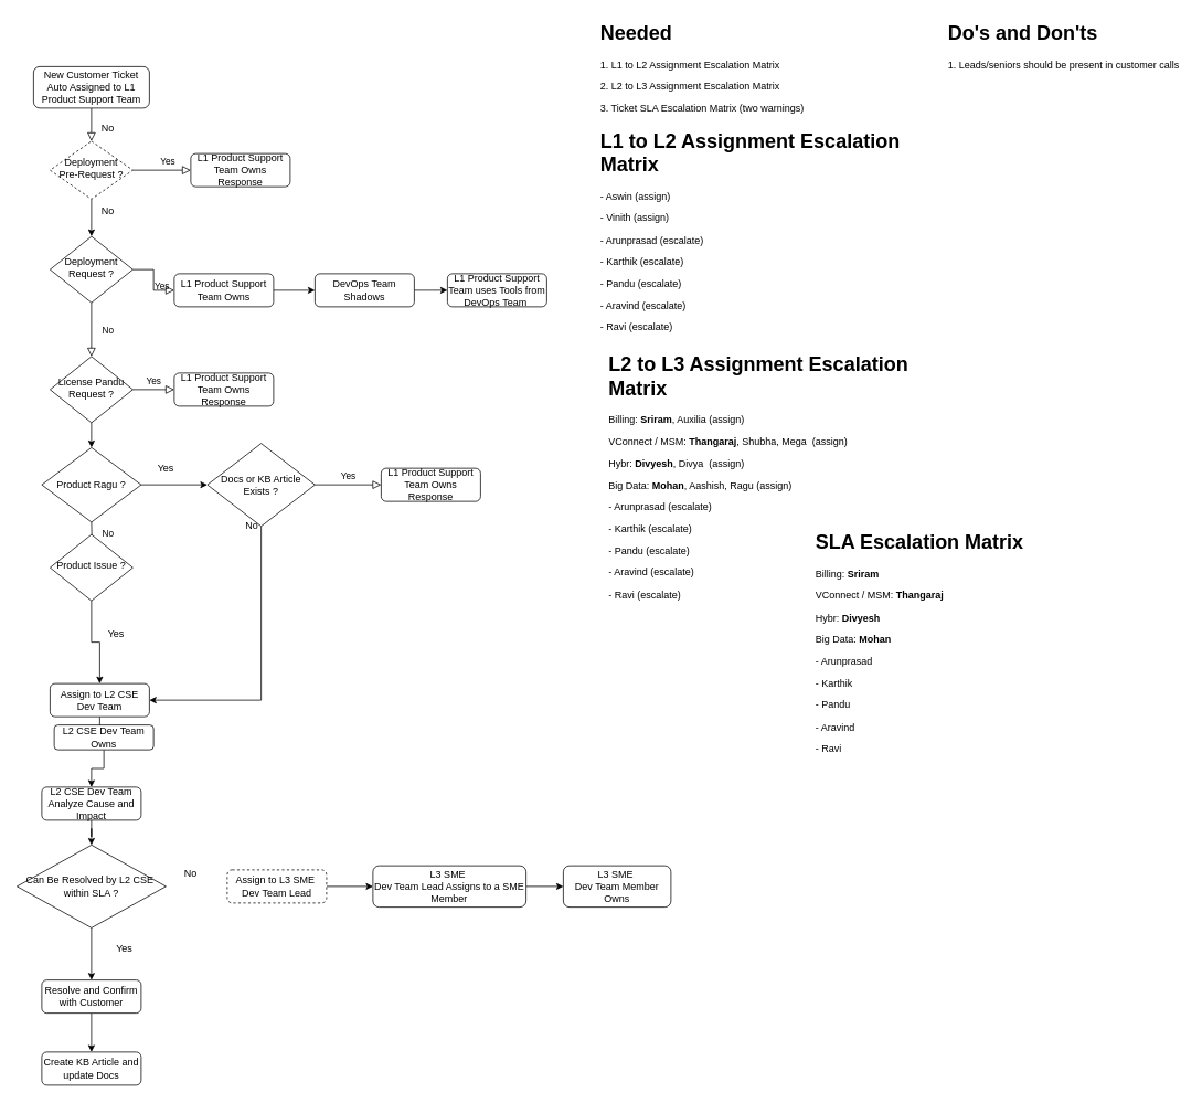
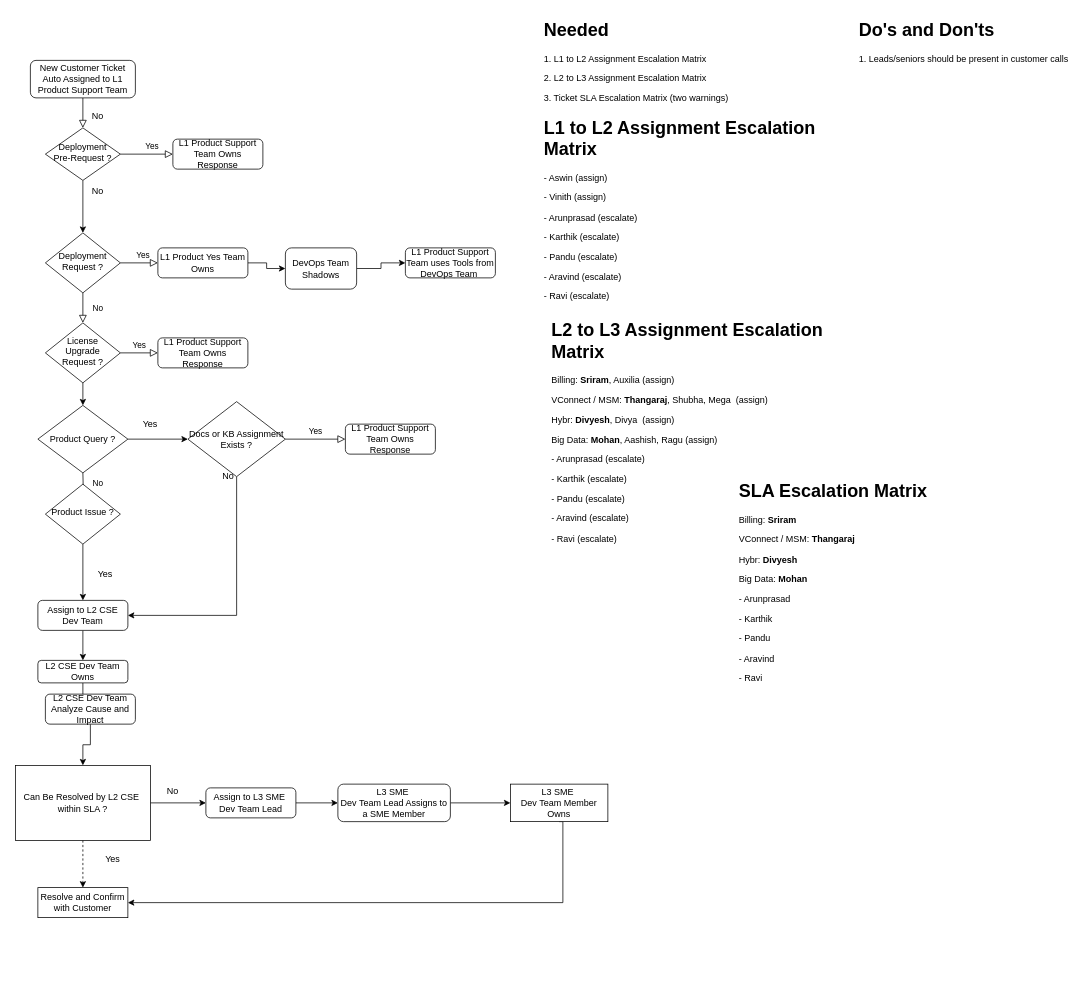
  <mxCell id="0" />
  <mxCell id="1" parent="0" />
  <mxCell id="2" value="" style="rounded=0;html=1;jettySize=auto;orthogonalLoop=1;fontSize=11;endArrow=block;endFill=0;endSize=8;strokeWidth=1;shadow=0;labelBackgroundColor=none;edgeStyle=orthogonalEdgeStyle;entryX=0.5;entryY=0;entryDx=0;entryDy=0;" parent="1" source="3" target="16" edge="1"><mxGeometry relative="1" as="geometry" /></mxCell>
  <mxCell id="3" value="New Customer Ticket Auto Assigned to L1 Product Support Team" style="rounded=1;whiteSpace=wrap;html=1;fontSize=12;glass=0;strokeWidth=1;shadow=0;" parent="1" vertex="1"><mxGeometry x="40" y="80" width="140" height="50" as="geometry" /></mxCell>
  <mxCell id="4" value="No" style="rounded=0;html=1;jettySize=auto;orthogonalLoop=1;fontSize=11;endArrow=block;endFill=0;endSize=8;strokeWidth=1;shadow=0;labelBackgroundColor=none;edgeStyle=orthogonalEdgeStyle;" parent="1" source="6" target="10" edge="1"><mxGeometry y="20" relative="1" as="geometry"><mxPoint as="offset" /></mxGeometry></mxCell>
  <mxCell id="5" value="Yes" style="edgeStyle=orthogonalEdgeStyle;rounded=0;html=1;jettySize=auto;orthogonalLoop=1;fontSize=11;endArrow=block;endFill=0;endSize=8;strokeWidth=1;shadow=0;labelBackgroundColor=none;" parent="1" source="6" target="8" edge="1"><mxGeometry x="0.2" y="10" relative="1" as="geometry"><mxPoint as="offset" /></mxGeometry></mxCell>
- <mxCell id="6" value="Deployment Request ?" style="rhombus;whiteSpace=wrap;html=1;shadow=0;fontFamily=Helvetica;fontSize=12;align=center;strokeWidth=1;spacing=6;spacingTop=-4;" parent="1" vertex="1"><mxGeometry x="60" y="285" width="100" height="80" as="geometry" /></mxCell>
+ <mxCell id="6" value="Deployment Request ?" style="rhombus;whiteSpace=wrap;html=1;shadow=0;fontFamily=Helvetica;fontSize=12;align=center;strokeWidth=1;spacing=6;spacingTop=-4;" parent="1" vertex="1"><mxGeometry x="60" y="310" width="100" height="80" as="geometry" /></mxCell>
  <mxCell id="7" style="edgeStyle=orthogonalEdgeStyle;rounded=0;orthogonalLoop=1;jettySize=auto;html=1;entryX=0;entryY=0.5;entryDx=0;entryDy=0;" edge="1" parent="1" source="8" target="34"><mxGeometry relative="1" as="geometry" /></mxCell>
- <mxCell id="8" value="L1 Product Support Team Owns" style="rounded=1;whiteSpace=wrap;html=1;fontSize=12;glass=0;strokeWidth=1;shadow=0;" parent="1" vertex="1"><mxGeometry x="210" y="330" width="120" height="40" as="geometry" /></mxCell>
+ <mxCell id="8" value="L1 Product Yes Team Owns" style="rounded=1;whiteSpace=wrap;html=1;fontSize=12;glass=0;strokeWidth=1;shadow=0;" parent="1" vertex="1"><mxGeometry x="210" y="330" width="120" height="40" as="geometry" /></mxCell>
  <mxCell id="9" value="Yes" style="edgeStyle=orthogonalEdgeStyle;rounded=0;html=1;jettySize=auto;orthogonalLoop=1;fontSize=11;endArrow=block;endFill=0;endSize=8;strokeWidth=1;shadow=0;labelBackgroundColor=none;" parent="1" source="10" target="11" edge="1"><mxGeometry y="10" relative="1" as="geometry"><mxPoint as="offset" /></mxGeometry></mxCell>
- <mxCell id="10" value="License Pandu Request ?" style="rhombus;whiteSpace=wrap;html=1;shadow=0;fontFamily=Helvetica;fontSize=12;align=center;strokeWidth=1;spacing=6;spacingTop=-4;" parent="1" vertex="1"><mxGeometry x="60" y="430" width="100" height="80" as="geometry" /></mxCell>
+ <mxCell id="10" value="License Upgrade Request ?" style="rhombus;whiteSpace=wrap;html=1;shadow=0;fontFamily=Helvetica;fontSize=12;align=center;strokeWidth=1;spacing=6;spacingTop=-4;" parent="1" vertex="1"><mxGeometry x="60" y="430" width="100" height="80" as="geometry" /></mxCell>
  <mxCell id="11" value="L1 Product Support Team Owns Response" style="rounded=1;whiteSpace=wrap;html=1;fontSize=12;glass=0;strokeWidth=1;shadow=0;" parent="1" vertex="1"><mxGeometry x="210" y="450" width="120" height="40" as="geometry" /></mxCell>
  <mxCell id="12" style="edgeStyle=orthogonalEdgeStyle;rounded=0;orthogonalLoop=1;jettySize=auto;html=1;" edge="1" parent="1" source="13" target="20"><mxGeometry relative="1" as="geometry" /></mxCell>
- <mxCell id="13" value="Product Ragu ?" style="rhombus;whiteSpace=wrap;html=1;" vertex="1" parent="1"><mxGeometry x="50" y="540" width="120" height="90" as="geometry" /></mxCell>
+ <mxCell id="13" value="Product Query ?" style="rhombus;whiteSpace=wrap;html=1;" vertex="1" parent="1"><mxGeometry x="50" y="540" width="120" height="90" as="geometry" /></mxCell>
  <mxCell id="14" value="" style="endArrow=classic;html=1;rounded=0;entryX=0.5;entryY=0;entryDx=0;entryDy=0;" edge="1" parent="1" target="13"><mxGeometry width="50" height="50" relative="1" as="geometry"><mxPoint x="110" y="510" as="sourcePoint" /><mxPoint x="160" y="460" as="targetPoint" /></mxGeometry></mxCell>
  <mxCell id="15" style="edgeStyle=orthogonalEdgeStyle;rounded=0;orthogonalLoop=1;jettySize=auto;html=1;entryX=0.5;entryY=0;entryDx=0;entryDy=0;" edge="1" parent="1" source="16" target="6"><mxGeometry relative="1" as="geometry" /></mxCell>
- <mxCell id="16" value="Deployment Pre-Request ?" style="rhombus;whiteSpace=wrap;html=1;shadow=0;fontFamily=Helvetica;fontSize=12;align=center;strokeWidth=1;spacing=6;spacingTop=-4;dashed=1;" vertex="1" parent="1"><mxGeometry x="60" y="170" width="100" height="70" as="geometry" /></mxCell>
+ <mxCell id="16" value="Deployment Pre-Request ?" style="rhombus;whiteSpace=wrap;html=1;shadow=0;fontFamily=Helvetica;fontSize=12;align=center;strokeWidth=1;spacing=6;spacingTop=-4;" vertex="1" parent="1"><mxGeometry x="60" y="170" width="100" height="70" as="geometry" /></mxCell>
  <mxCell id="17" value="Yes" style="edgeStyle=orthogonalEdgeStyle;rounded=0;html=1;jettySize=auto;orthogonalLoop=1;fontSize=11;endArrow=block;endFill=0;endSize=8;strokeWidth=1;shadow=0;labelBackgroundColor=none;exitX=1;exitY=0.5;exitDx=0;exitDy=0;" edge="1" parent="1" target="18" source="16"><mxGeometry x="0.2" y="10" relative="1" as="geometry"><mxPoint as="offset" /><mxPoint x="170" y="210" as="sourcePoint" /></mxGeometry></mxCell>
  <mxCell id="18" value="L1 Product Support Team Owns Response" style="rounded=1;whiteSpace=wrap;html=1;fontSize=12;glass=0;strokeWidth=1;shadow=0;" vertex="1" parent="1"><mxGeometry x="230" y="185" width="120" height="40" as="geometry" /></mxCell>
  <mxCell id="19" style="edgeStyle=orthogonalEdgeStyle;rounded=0;orthogonalLoop=1;jettySize=auto;html=1;entryX=1;entryY=0.5;entryDx=0;entryDy=0;exitX=0.5;exitY=1;exitDx=0;exitDy=0;" edge="1" parent="1" source="20" target="24"><mxGeometry relative="1" as="geometry" /></mxCell>
- <mxCell id="20" value="Docs or KB Article Exists ?" style="rhombus;whiteSpace=wrap;html=1;" vertex="1" parent="1"><mxGeometry x="250" y="535" width="130" height="100" as="geometry" /></mxCell>
+ <mxCell id="20" value="Docs or KB Assignment Exists ?" style="rhombus;whiteSpace=wrap;html=1;" vertex="1" parent="1"><mxGeometry x="250" y="535" width="130" height="100" as="geometry" /></mxCell>
  <mxCell id="21" value="Yes" style="edgeStyle=orthogonalEdgeStyle;rounded=0;html=1;jettySize=auto;orthogonalLoop=1;fontSize=11;endArrow=block;endFill=0;endSize=8;strokeWidth=1;shadow=0;labelBackgroundColor=none;exitX=1;exitY=0.5;exitDx=0;exitDy=0;" edge="1" parent="1" target="22" source="20"><mxGeometry y="10" relative="1" as="geometry"><mxPoint as="offset" /><mxPoint x="160" y="730" as="sourcePoint" /></mxGeometry></mxCell>
  <mxCell id="22" value="L1 Product Support Team Owns Response" style="rounded=1;whiteSpace=wrap;html=1;fontSize=12;glass=0;strokeWidth=1;shadow=0;" vertex="1" parent="1"><mxGeometry x="460" y="565" width="120" height="40" as="geometry" /></mxCell>
  <mxCell id="23" style="edgeStyle=orthogonalEdgeStyle;rounded=0;orthogonalLoop=1;jettySize=auto;html=1;entryX=0.5;entryY=0;entryDx=0;entryDy=0;" edge="1" parent="1" source="24" target="36"><mxGeometry relative="1" as="geometry" /></mxCell>
- <mxCell id="24" value="Assign to L2 CSE Dev Team" style="rounded=1;whiteSpace=wrap;html=1;fontSize=12;glass=0;strokeWidth=1;shadow=0;" vertex="1" parent="1"><mxGeometry x="60" y="825" width="120" height="40" as="geometry" /></mxCell>
+ <mxCell id="24" value="Assign to L2 CSE Dev Team" style="rounded=1;whiteSpace=wrap;html=1;fontSize=12;glass=0;strokeWidth=1;shadow=0;" vertex="1" parent="1"><mxGeometry x="50" y="800" width="120" height="40" as="geometry" /></mxCell>
  <mxCell id="25" value="Yes" style="text;html=1;strokeColor=none;fillColor=none;align=center;verticalAlign=middle;whiteSpace=wrap;rounded=0;" vertex="1" parent="1"><mxGeometry x="170" y="550" width="60" height="30" as="geometry" /></mxCell>
  <mxCell id="26" value="No" style="rounded=0;html=1;jettySize=auto;orthogonalLoop=1;fontSize=11;endArrow=block;endFill=0;endSize=8;strokeWidth=1;shadow=0;labelBackgroundColor=none;edgeStyle=orthogonalEdgeStyle;" edge="1" parent="1" target="28"><mxGeometry y="20" relative="1" as="geometry"><mxPoint as="offset" /><mxPoint x="110" y="630" as="sourcePoint" /></mxGeometry></mxCell>
  <mxCell id="27" style="edgeStyle=orthogonalEdgeStyle;rounded=0;orthogonalLoop=1;jettySize=auto;html=1;entryX=0.5;entryY=0;entryDx=0;entryDy=0;" edge="1" parent="1" source="28" target="24"><mxGeometry relative="1" as="geometry" /></mxCell>
  <mxCell id="28" value="Product Issue ?" style="rhombus;whiteSpace=wrap;html=1;shadow=0;fontFamily=Helvetica;fontSize=12;align=center;strokeWidth=1;spacing=6;spacingTop=-4;" vertex="1" parent="1"><mxGeometry x="60" y="645" width="100" height="80" as="geometry" /></mxCell>
  <mxCell id="29" value="No" style="text;html=1;strokeColor=none;fillColor=none;align=center;verticalAlign=middle;whiteSpace=wrap;rounded=0;" vertex="1" parent="1"><mxGeometry x="274" y="620" width="60" height="30" as="geometry" /></mxCell>
  <mxCell id="30" value="Yes" style="text;html=1;strokeColor=none;fillColor=none;align=center;verticalAlign=middle;whiteSpace=wrap;rounded=0;" vertex="1" parent="1"><mxGeometry x="110" y="750" width="60" height="30" as="geometry" /></mxCell>
  <mxCell id="31" value="No" style="text;html=1;strokeColor=none;fillColor=none;align=center;verticalAlign=middle;whiteSpace=wrap;rounded=0;" vertex="1" parent="1"><mxGeometry x="100" y="140" width="60" height="30" as="geometry" /></mxCell>
  <mxCell id="32" value="No" style="text;html=1;strokeColor=none;fillColor=none;align=center;verticalAlign=middle;whiteSpace=wrap;rounded=0;" vertex="1" parent="1"><mxGeometry x="100" y="240" width="60" height="30" as="geometry" /></mxCell>
  <mxCell id="33" style="edgeStyle=orthogonalEdgeStyle;rounded=0;orthogonalLoop=1;jettySize=auto;html=1;" edge="1" parent="1" source="34" target="54"><mxGeometry relative="1" as="geometry" /></mxCell>
- <mxCell id="34" value="DevOps Team Shadows" style="rounded=1;whiteSpace=wrap;html=1;fontSize=12;glass=0;strokeWidth=1;shadow=0;" vertex="1" parent="1"><mxGeometry x="380" y="330" width="120" height="40" as="geometry" /></mxCell>
+ <mxCell id="34" value="DevOps Team Shadows" style="rounded=1;whiteSpace=wrap;html=1;fontSize=12;glass=0;strokeWidth=1;shadow=0;" vertex="1" parent="1"><mxGeometry x="380" y="330" width="95" height="55" as="geometry" /></mxCell>
  <mxCell id="35" style="edgeStyle=orthogonalEdgeStyle;rounded=0;orthogonalLoop=1;jettySize=auto;html=1;entryX=0.5;entryY=0;entryDx=0;entryDy=0;" edge="1" parent="1" source="36" target="38"><mxGeometry relative="1" as="geometry" /></mxCell>
- <mxCell id="36" value="L2 CSE Dev Team Owns" style="rounded=1;whiteSpace=wrap;html=1;fontSize=12;glass=0;strokeWidth=1;shadow=0;" vertex="1" parent="1"><mxGeometry x="65" y="875" width="120" height="30" as="geometry" /></mxCell>
+ <mxCell id="36" value="L2 CSE Dev Team Owns" style="rounded=1;whiteSpace=wrap;html=1;fontSize=12;glass=0;strokeWidth=1;shadow=0;" vertex="1" parent="1"><mxGeometry x="50" y="880" width="120" height="30" as="geometry" /></mxCell>
  <mxCell id="37" style="edgeStyle=orthogonalEdgeStyle;rounded=0;orthogonalLoop=1;jettySize=auto;html=1;entryX=0.5;entryY=0;entryDx=0;entryDy=0;" edge="1" parent="1" source="38" target="41"><mxGeometry relative="1" as="geometry" /></mxCell>
- <mxCell id="38" value="L2 CSE Dev Team Analyze Cause and Impact" style="rounded=1;whiteSpace=wrap;html=1;fontSize=12;glass=0;strokeWidth=1;shadow=0;" vertex="1" parent="1"><mxGeometry x="50" y="950" width="120" height="40" as="geometry" /></mxCell>
- <mxCell id="39" style="edgeStyle=orthogonalEdgeStyle;rounded=0;orthogonalLoop=1;jettySize=auto;html=1;entryX=0.5;entryY=0;entryDx=0;entryDy=0;" edge="1" parent="1" source="41" target="43"><mxGeometry relative="1" as="geometry" /></mxCell>
- <mxCell id="41" value="Can Be Resolved by L2 CSE&amp;nbsp; within SLA ?" style="rhombus;whiteSpace=wrap;html=1;" vertex="1" parent="1"><mxGeometry x="20" y="1020" width="180" height="100" as="geometry" /></mxCell>
- <mxCell id="42" style="edgeStyle=orthogonalEdgeStyle;rounded=0;orthogonalLoop=1;jettySize=auto;html=1;entryX=0.5;entryY=0;entryDx=0;entryDy=0;" edge="1" parent="1" source="43" target="55"><mxGeometry relative="1" as="geometry" /></mxCell>
- <mxCell id="43" value="Resolve and Confirm with Customer" style="rounded=1;whiteSpace=wrap;html=1;fontSize=12;glass=0;strokeWidth=1;shadow=0;" vertex="1" parent="1"><mxGeometry x="50" y="1183" width="120" height="40" as="geometry" /></mxCell>
+ <mxCell id="38" value="L2 CSE Dev Team Analyze Cause and Impact" style="rounded=1;whiteSpace=wrap;html=1;fontSize=12;glass=0;strokeWidth=1;shadow=0;" vertex="1" parent="1"><mxGeometry x="60" y="925" width="120" height="40" as="geometry" /></mxCell>
+ <mxCell id="39" style="edgeStyle=orthogonalEdgeStyle;rounded=0;orthogonalLoop=1;jettySize=auto;html=1;entryX=0.5;entryY=0;entryDx=0;entryDy=0;dashed=1;" edge="1" parent="1" source="41" target="43"><mxGeometry relative="1" as="geometry" /></mxCell>
+ <mxCell id="40" style="edgeStyle=orthogonalEdgeStyle;rounded=0;orthogonalLoop=1;jettySize=auto;html=1;entryX=0;entryY=0.5;entryDx=0;entryDy=0;" edge="1" parent="1" source="41" target="47"><mxGeometry relative="1" as="geometry" /></mxCell>
+ <mxCell id="41" value="Can Be Resolved by L2 CSE&amp;nbsp; within SLA ?" style="whiteSpace=wrap;html=1;rounded=0;" vertex="1" parent="1"><mxGeometry x="20" y="1020" width="180" height="100" as="geometry" /></mxCell>
+ <mxCell id="43" value="Resolve and Confirm with Customer" style="whiteSpace=wrap;html=1;fontSize=12;glass=0;strokeWidth=1;shadow=0;rounded=0;" vertex="1" parent="1"><mxGeometry x="50" y="1183" width="120" height="40" as="geometry" /></mxCell>
  <mxCell id="44" value="Yes" style="text;html=1;strokeColor=none;fillColor=none;align=center;verticalAlign=middle;whiteSpace=wrap;rounded=0;" vertex="1" parent="1"><mxGeometry x="120" y="1130" width="60" height="30" as="geometry" /></mxCell>
  <mxCell id="45" value="No" style="text;html=1;strokeColor=none;fillColor=none;align=center;verticalAlign=middle;whiteSpace=wrap;rounded=0;" vertex="1" parent="1"><mxGeometry x="200" y="1040" width="60" height="30" as="geometry" /></mxCell>
  <mxCell id="46" style="edgeStyle=orthogonalEdgeStyle;rounded=0;orthogonalLoop=1;jettySize=auto;html=1;" edge="1" parent="1" source="47" target="49"><mxGeometry relative="1" as="geometry" /></mxCell>
- <mxCell id="47" value="Assign to L3 SME&amp;nbsp;&lt;br&gt;Dev Team Lead" style="rounded=1;whiteSpace=wrap;html=1;fontSize=12;glass=0;strokeWidth=1;shadow=0;dashed=1;" vertex="1" parent="1"><mxGeometry x="274" y="1050" width="120" height="40" as="geometry" /></mxCell>
+ <mxCell id="47" value="Assign to L3 SME&amp;nbsp;&lt;br&gt;Dev Team Lead" style="rounded=1;whiteSpace=wrap;html=1;fontSize=12;glass=0;strokeWidth=1;shadow=0;" vertex="1" parent="1"><mxGeometry x="274" y="1050" width="120" height="40" as="geometry" /></mxCell>
  <mxCell id="48" style="edgeStyle=orthogonalEdgeStyle;rounded=0;orthogonalLoop=1;jettySize=auto;html=1;entryX=0;entryY=0.5;entryDx=0;entryDy=0;" edge="1" parent="1" source="49" target="51"><mxGeometry relative="1" as="geometry" /></mxCell>
- <mxCell id="49" value="L3 SME&amp;nbsp;&lt;br&gt;Dev Team Lead Assigns to a SME Member" style="rounded=1;whiteSpace=wrap;html=1;fontSize=12;glass=0;strokeWidth=1;shadow=0;" vertex="1" parent="1"><mxGeometry x="450" y="1045" width="185" height="50" as="geometry" /></mxCell>
- <mxCell id="51" value="L3 SME&amp;nbsp;&lt;br&gt;Dev Team Member Owns" style="rounded=1;whiteSpace=wrap;html=1;fontSize=12;glass=0;strokeWidth=1;shadow=0;" vertex="1" parent="1"><mxGeometry x="680" y="1045" width="130" height="50" as="geometry" /></mxCell>
+ <mxCell id="49" value="L3 SME&amp;nbsp;&lt;br&gt;Dev Team Lead Assigns to a SME Member" style="rounded=1;whiteSpace=wrap;html=1;fontSize=12;glass=0;strokeWidth=1;shadow=0;" vertex="1" parent="1"><mxGeometry x="450" y="1045" width="150" height="50" as="geometry" /></mxCell>
+ <mxCell id="50" style="edgeStyle=orthogonalEdgeStyle;rounded=0;orthogonalLoop=1;jettySize=auto;html=1;entryX=1;entryY=0.5;entryDx=0;entryDy=0;exitX=0.5;exitY=1;exitDx=0;exitDy=0;" edge="1" parent="1" source="51" target="43"><mxGeometry relative="1" as="geometry"><Array as="points"><mxPoint x="750" y="1095" /><mxPoint x="750" y="1203" /></Array></mxGeometry></mxCell>
+ <mxCell id="51" value="L3 SME&amp;nbsp;&lt;br&gt;Dev Team Member Owns" style="whiteSpace=wrap;html=1;fontSize=12;glass=0;strokeWidth=1;shadow=0;rounded=0;" vertex="1" parent="1"><mxGeometry x="680" y="1045" width="130" height="50" as="geometry" /></mxCell>
  <mxCell id="52" value="&lt;h1&gt;Needed&lt;/h1&gt;&lt;p&gt;1. L1 to L2 Assignment Escalation Matrix&lt;/p&gt;&lt;p&gt;2. L2 to L3 Assignment Escalation Matrix&lt;/p&gt;&lt;p&gt;3. Ticket SLA Escalation Matrix (two warnings)&lt;/p&gt;" style="text;html=1;strokeColor=none;fillColor=none;spacing=5;spacingTop=-20;whiteSpace=wrap;overflow=hidden;rounded=0;" vertex="1" parent="1"><mxGeometry x="720" y="20" width="290" height="160" as="geometry" /></mxCell>
  <mxCell id="53" value="&lt;h1&gt;Do's and Don'ts&lt;/h1&gt;&lt;p&gt;1. Leads/seniors should be present in customer calls&lt;/p&gt;" style="text;html=1;strokeColor=none;fillColor=none;spacing=5;spacingTop=-20;whiteSpace=wrap;overflow=hidden;rounded=0;" vertex="1" parent="1"><mxGeometry x="1140" y="20" width="290" height="100" as="geometry" /></mxCell>
  <mxCell id="54" value="L1 Product Support Team uses Tools from DevOps Team&amp;nbsp;" style="rounded=1;whiteSpace=wrap;html=1;fontSize=12;glass=0;strokeWidth=1;shadow=0;" vertex="1" parent="1"><mxGeometry x="540" y="330" width="120" height="40" as="geometry" /></mxCell>
- <mxCell id="55" value="Create KB Article and update Docs" style="rounded=1;whiteSpace=wrap;html=1;fontSize=12;glass=0;strokeWidth=1;shadow=0;" vertex="1" parent="1"><mxGeometry x="50" y="1270" width="120" height="40" as="geometry" /></mxCell>
  <mxCell id="56" value="&lt;h1&gt;L1 to L2 Assignment Escalation Matrix&lt;/h1&gt;&lt;p&gt;- Aswin (assign)&lt;/p&gt;&lt;p&gt;- Vinith (assign)&lt;/p&gt;&lt;p&gt;- Arunprasad (escalate)&lt;/p&gt;&lt;p&gt;- Karthik (escalate)&lt;/p&gt;&lt;p&gt;- Pandu (escalate)&lt;/p&gt;&lt;p&gt;- Aravind (escalate)&lt;/p&gt;&lt;p&gt;- Ravi (escalate)&lt;/p&gt;&lt;p&gt;&lt;br&gt;&lt;/p&gt;&lt;p&gt;&lt;br&gt;&lt;/p&gt;" style="text;html=1;strokeColor=none;fillColor=none;spacing=5;spacingTop=-20;whiteSpace=wrap;overflow=hidden;rounded=0;" vertex="1" parent="1"><mxGeometry x="720" y="150" width="390" height="270" as="geometry" /></mxCell>
  <mxCell id="57" value="&lt;h1&gt;L2 to L3 Assignment Escalation Matrix&lt;/h1&gt;&lt;p&gt;Billing: &lt;b&gt;Sriram&lt;/b&gt;, Auxilia (assign)&lt;/p&gt;&lt;p&gt;VConnect / MSM: &lt;b&gt;Thangaraj&lt;/b&gt;, Shubha, Mega&amp;nbsp; (assign)&lt;/p&gt;&lt;p&gt;Hybr: &lt;b&gt;Divyesh&lt;/b&gt;, Divya&amp;nbsp; (assign)&lt;/p&gt;&lt;p&gt;Big Data: &lt;b&gt;Mohan&lt;/b&gt;, Aashish, Ragu (assign)&lt;/p&gt;&lt;p&gt;- Arunprasad (escalate)&lt;/p&gt;&lt;p&gt;- Karthik (escalate)&lt;/p&gt;&lt;p&gt;- Pandu (escalate)&lt;/p&gt;&lt;p&gt;- Aravind (escalate)&lt;/p&gt;&lt;p&gt;- Ravi (escalate)&lt;/p&gt;&lt;p&gt;&lt;br&gt;&lt;/p&gt;&lt;p&gt;&lt;br&gt;&lt;/p&gt;" style="text;html=1;strokeColor=none;fillColor=none;spacing=5;spacingTop=-20;whiteSpace=wrap;overflow=hidden;rounded=0;" vertex="1" parent="1"><mxGeometry x="730" y="420" width="390" height="320" as="geometry" /></mxCell>
  <mxCell id="58" value="&lt;h1&gt;SLA Escalation Matrix&lt;/h1&gt;&lt;p&gt;Billing: &lt;b&gt;Sriram&lt;/b&gt;&lt;/p&gt;&lt;p&gt;VConnect / MSM: &lt;b&gt;Thangaraj&lt;/b&gt;&lt;/p&gt;&lt;p&gt;Hybr: &lt;b&gt;Divyesh&lt;/b&gt;&lt;/p&gt;&lt;p&gt;Big Data: &lt;b&gt;Mohan&lt;/b&gt;&lt;/p&gt;&lt;p&gt;- Arunprasad&lt;/p&gt;&lt;p&gt;- Karthik&lt;/p&gt;&lt;p&gt;- Pandu&lt;/p&gt;&lt;p&gt;- Aravind&lt;/p&gt;&lt;p&gt;- Ravi&lt;/p&gt;&lt;p&gt;&lt;br&gt;&lt;/p&gt;&lt;p&gt;&lt;br&gt;&lt;/p&gt;" style="text;html=1;strokeColor=none;fillColor=none;spacing=5;spacingTop=-20;whiteSpace=wrap;overflow=hidden;rounded=0;" vertex="1" parent="1"><mxGeometry x="980" y="635" width="390" height="280" as="geometry" /></mxCell>
